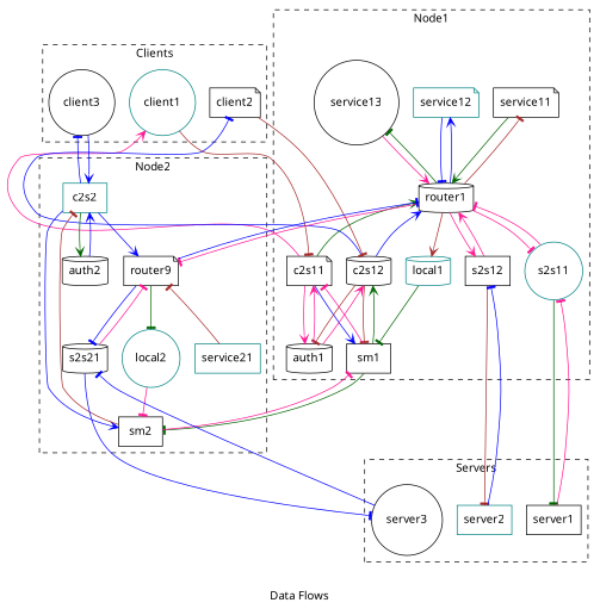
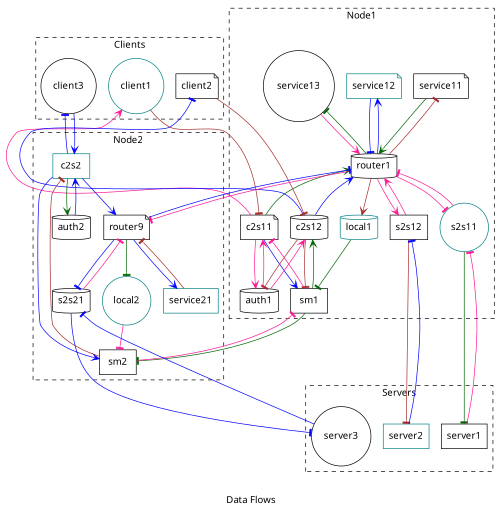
  digraph {
    fontname="Noto Sans"
    label="Data Flows"
    node [color=black fontname="Noto Sans" shape=box]
    edge [arrowhead=tee color=blue fontname="Noto Sans"]
    c2s11 [shape=note]
    c2s12 [shape=cylinder]
    service11 [shape=note]
    service12 [color=teal shape=note]
    service13 [shape=circle]
    auth1 [shape=cylinder]
    sm1
    router1 [shape=cylinder]
    local1 [color=teal shape=cylinder]
    s2s11 [color=teal shape=circle]
    s2s12
    client1 [color=teal shape=circle]
    client2 [shape=note]
    client3 [shape=circle]
    c2s2 [color=teal]
    auth2 [shape=cylinder]
    sm2
    n18 [label=router9 shape=note]
    local2 [color=teal shape=circle]
    service21 [color=teal]
    s2s21 [shape=cylinder]
    server1
    server2 [color=teal]
    server3 [shape=circle]
    subgraph cluster_1 {
      label=Node1
      style=dashed
      auth1
      sm1
      router1
      local1
      s2s11
      s2s12
      subgraph cluster_2 {
        label=Node1
        style=invis
        c2s11
        c2s12
      }
      subgraph cluster_3 {
        label=Node1
        style=invis
        service11
        service12
        service13
      }
    }
    subgraph cluster_4 {
      label=Clients
      style=dashed
      client1
      client2
      client3
    }
    subgraph cluster_5 {
      label=Node2
      style=dashed
      c2s2
      auth2
      sm2
      n18
      local2
      service21
      s2s21
    }
    subgraph cluster_6 {
      label=Servers
      style=dashed
      server1
      server2
      server3
    }
    c2s11 -> auth1 [arrowhead=vee color=deeppink]
    c2s11 -> sm1 [arrowhead=vee]
    c2s11 -> router1 [arrowhead=vee color=darkgreen]
    c2s11 -> client1 [arrowhead=vee color=deeppink constraint=false]
    c2s12 -> auth1 [color=brown]
    c2s12 -> sm1 [color=brown]
    c2s12 -> router1 [arrowhead=vee]
    c2s12 -> client2 [constraint=false]
    service11 -> router1 [arrowhead=vee color=darkgreen]
    service12 -> router1
    service13 -> router1 [arrowhead=vee color=deeppink]
    auth1 -> c2s11 [arrowhead=vee color=deeppink]
    auth1 -> c2s12 [arrowhead=vee color=deeppink]
    sm1 -> c2s11 [color=deeppink]
    sm1 -> c2s12 [arrowhead=vee color=darkgreen]
    sm1 -> sm2 [color=darkgreen]
    router1 -> service11 [color=brown]
    router1 -> service12 [arrowhead=vee]
    router1 -> service13 [color=darkgreen]
    router1 -> local1 [arrowhead=vee color=brown]
    router1 -> s2s11 [color=deeppink]
    router1 -> s2s12 [arrowhead=vee color=deeppink]
    router1 -> n18 [color=deeppink]
    local1 -> sm1 [color=darkgreen]
    s2s11 -> router1 [color=deeppink]
    s2s11 -> server1 [color=darkgreen minlen=2]
    s2s12 -> router1 [arrowhead=vee color=deeppink]
    s2s12 -> server2 [color=brown minlen=2]
    client1 -> c2s11 [color=brown]
    client2 -> c2s12 [color=brown]
    client3 -> c2s2 [arrowhead=vee]
    c2s2 -> client3 [constraint=false]
    c2s2 -> auth2 [arrowhead=vee color=darkgreen]
    c2s2 -> sm2 [arrowhead=vee]
    c2s2 -> n18 [arrowhead=vee]
    auth2 -> c2s2 [arrowhead=vee]
    sm2 -> sm1 [color=deeppink]
    sm2 -> c2s2 [color=brown]
    n18 -> router1
    n18 -> local2 [color=darkgreen]
+   n18 -> service21 [arrowhead=vee]
    n18 -> s2s21
    local2 -> sm2 [color=deeppink]
    service21 -> n18 [color=brown]
    s2s21 -> n18 [color=deeppink]
    s2s21 -> server3 [minlen=2]
    server1 -> s2s11 [color=deeppink constraint=false]
    server2 -> s2s12 [constraint=false]
    server3 -> s2s21 [constraint=false]
  }
